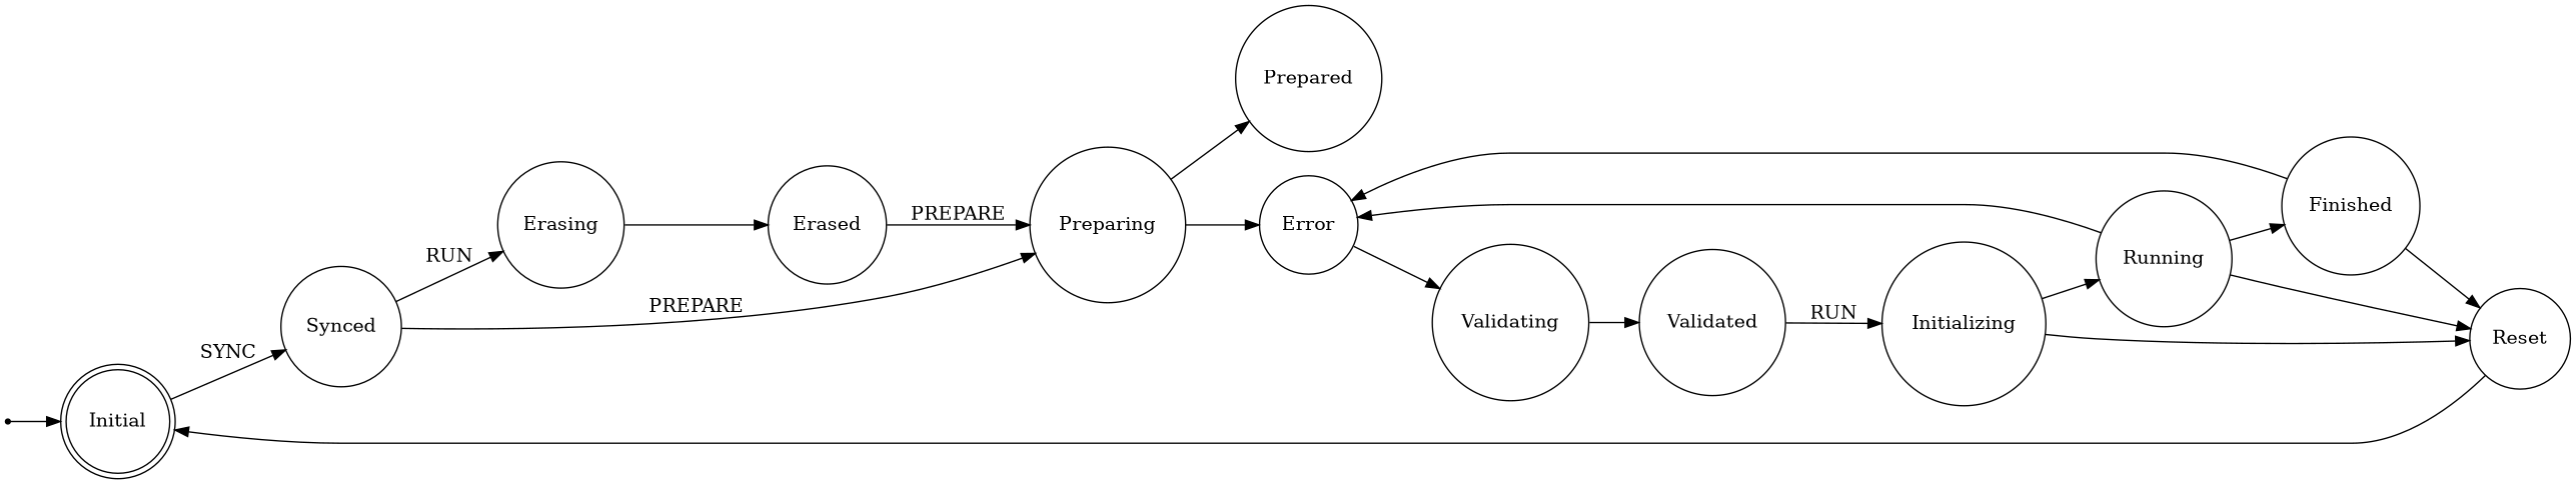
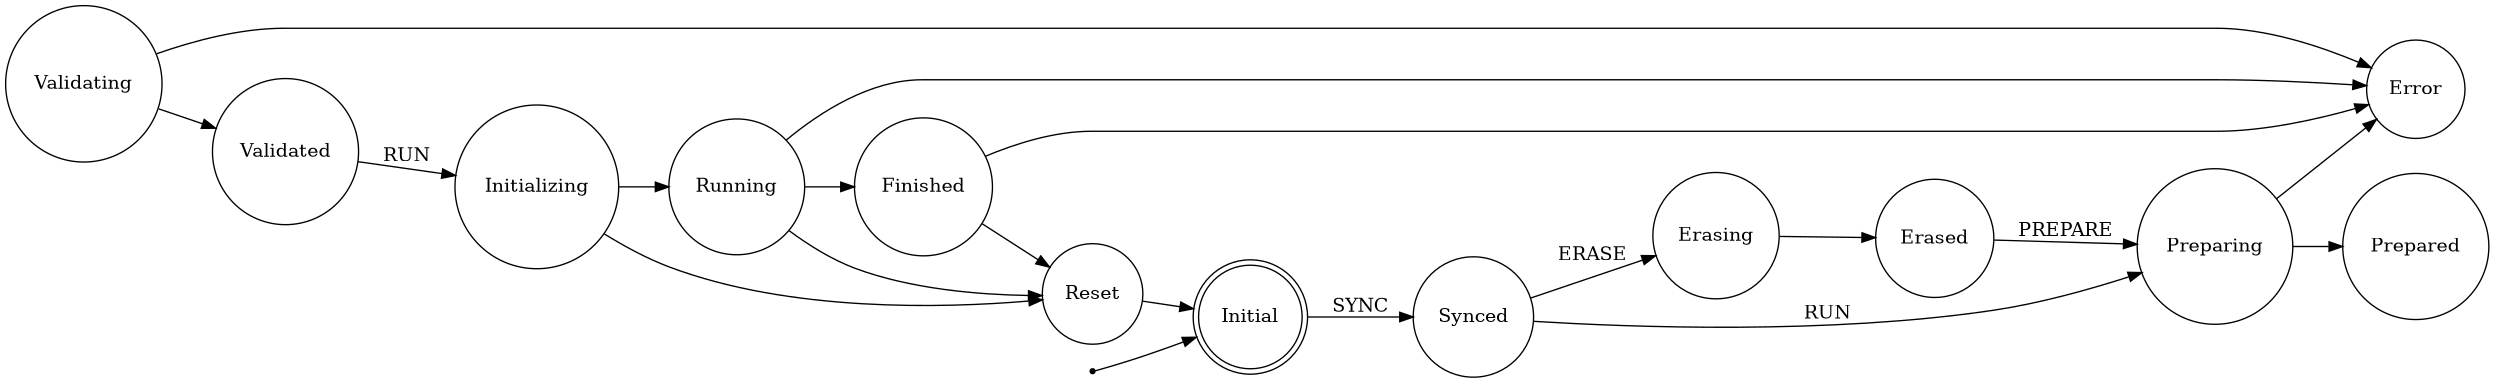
  digraph {
    rankdir=LR
    node [shape=circle]
    Initial [shape=doublecircle]
    Synced
    Erasing
    Preparing
    Start [shape=point]
    Erased
    Error
    Prepared
    Validating
    Validated
    Initializing
    Running
    Reset
    Finished
    Initial -> Synced [label=SYNC]
-   Synced -> Erasing [label=RUN]
-   Synced -> Preparing [label=PREPARE]
+   Synced -> Erasing [label=ERASE]
+   Synced -> Preparing [label=RUN]
    Erasing -> Erased
    Preparing -> Error
    Preparing -> Prepared
    Start -> Initial
    Erased -> Preparing [label=PREPARE]
-   Error -> Validating
+   Validating -> Error
    Validating -> Validated
    Validated -> Initializing [label=RUN]
    Initializing -> Running
    Initializing -> Reset
    Running -> Error
    Running -> Reset
    Running -> Finished
    Reset -> Initial
    Finished -> Error
    Finished -> Reset
  }
